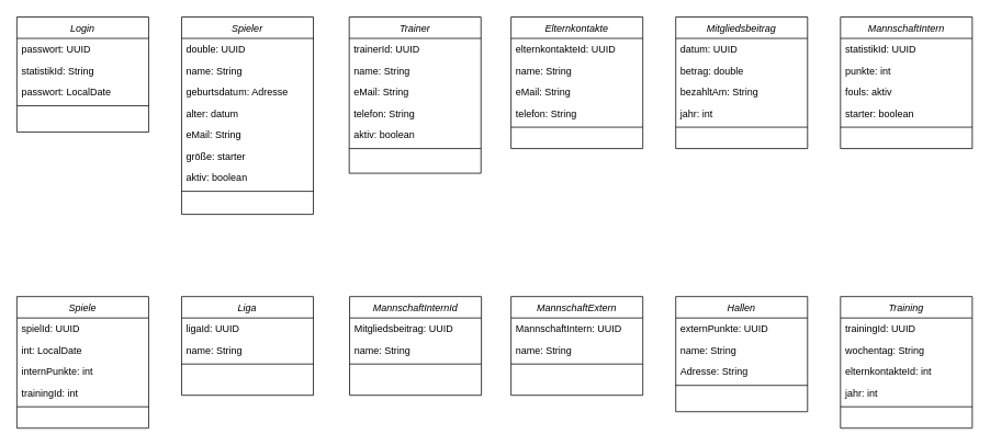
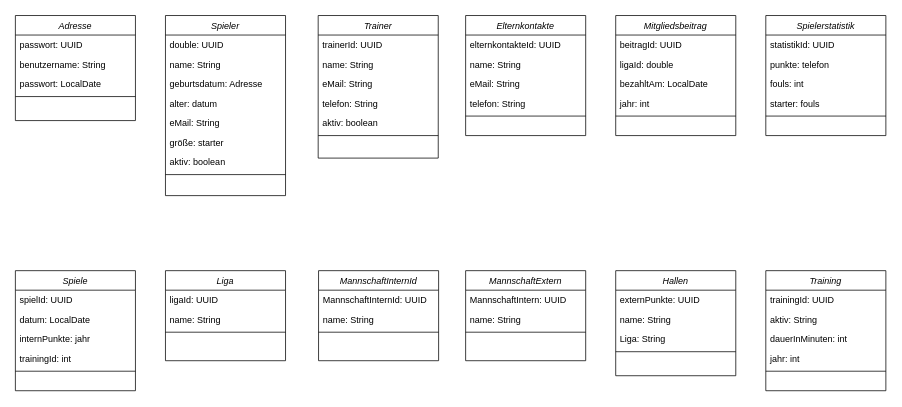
  <mxCell id="0" />
  <mxCell id="1" parent="0" />
  <mxCell id="2" value="Spieler" style="swimlane;fontStyle=2;align=center;verticalAlign=top;childLayout=stackLayout;horizontal=1;startSize=26;horizontalStack=0;resizeParent=1;resizeLast=0;collapsible=1;marginBottom=0;rounded=0;shadow=0;strokeWidth=1;" parent="1" vertex="1"><mxGeometry x="220" y="20" width="160" height="240" as="geometry"><mxRectangle x="230" y="140" width="160" height="26" as="alternateBounds" /></mxGeometry></mxCell>
  <mxCell id="3" value="double: UUID" style="text;align=left;verticalAlign=top;spacingLeft=4;spacingRight=4;overflow=hidden;rotatable=0;points=[[0,0.5],[1,0.5]];portConstraint=eastwest;" vertex="1" parent="2"><mxGeometry y="26" width="160" height="26" as="geometry" /></mxCell>
  <mxCell id="4" value="name: String" style="text;align=left;verticalAlign=top;spacingLeft=4;spacingRight=4;overflow=hidden;rotatable=0;points=[[0,0.5],[1,0.5]];portConstraint=eastwest;" parent="2" vertex="1"><mxGeometry y="52" width="160" height="26" as="geometry" /></mxCell>
  <mxCell id="5" value="geburtsdatum: Adresse" style="text;align=left;verticalAlign=top;spacingLeft=4;spacingRight=4;overflow=hidden;rotatable=0;points=[[0,0.5],[1,0.5]];portConstraint=eastwest;rounded=0;shadow=0;html=0;" parent="2" vertex="1"><mxGeometry y="78" width="160" height="26" as="geometry" /></mxCell>
  <mxCell id="6" value="alter: datum" style="text;align=left;verticalAlign=top;spacingLeft=4;spacingRight=4;overflow=hidden;rotatable=0;points=[[0,0.5],[1,0.5]];portConstraint=eastwest;rounded=0;shadow=0;html=0;" parent="2" vertex="1"><mxGeometry y="104" width="160" height="26" as="geometry" /></mxCell>
  <mxCell id="7" value="eMail: String" style="text;align=left;verticalAlign=top;spacingLeft=4;spacingRight=4;overflow=hidden;rotatable=0;points=[[0,0.5],[1,0.5]];portConstraint=eastwest;" parent="2" vertex="1"><mxGeometry y="130" width="160" height="26" as="geometry" /></mxCell>
  <mxCell id="8" value="größe: starter" style="text;align=left;verticalAlign=top;spacingLeft=4;spacingRight=4;overflow=hidden;rotatable=0;points=[[0,0.5],[1,0.5]];portConstraint=eastwest;rounded=0;shadow=0;html=0;" vertex="1" parent="2"><mxGeometry y="156" width="160" height="26" as="geometry" /></mxCell>
  <mxCell id="9" value="aktiv: boolean" style="text;align=left;verticalAlign=top;spacingLeft=4;spacingRight=4;overflow=hidden;rotatable=0;points=[[0,0.5],[1,0.5]];portConstraint=eastwest;" vertex="1" parent="2"><mxGeometry y="182" width="160" height="26" as="geometry" /></mxCell>
  <mxCell id="10" value="" style="line;html=1;strokeWidth=1;align=left;verticalAlign=middle;spacingTop=-1;spacingLeft=3;spacingRight=3;rotatable=0;labelPosition=right;points=[];portConstraint=eastwest;" parent="2" vertex="1"><mxGeometry y="208" width="160" height="8" as="geometry" /></mxCell>
  <mxCell id="11" value="Trainer" style="swimlane;fontStyle=2;align=center;verticalAlign=top;childLayout=stackLayout;horizontal=1;startSize=26;horizontalStack=0;resizeParent=1;resizeLast=0;collapsible=1;marginBottom=0;rounded=0;shadow=0;strokeWidth=1;" vertex="1" parent="1"><mxGeometry x="423.5" y="20" width="160" height="190" as="geometry"><mxRectangle x="230" y="140" width="160" height="26" as="alternateBounds" /></mxGeometry></mxCell>
  <mxCell id="12" value="trainerId: UUID" style="text;align=left;verticalAlign=top;spacingLeft=4;spacingRight=4;overflow=hidden;rotatable=0;points=[[0,0.5],[1,0.5]];portConstraint=eastwest;" vertex="1" parent="11"><mxGeometry y="26" width="160" height="26" as="geometry" /></mxCell>
  <mxCell id="13" value="name: String" style="text;align=left;verticalAlign=top;spacingLeft=4;spacingRight=4;overflow=hidden;rotatable=0;points=[[0,0.5],[1,0.5]];portConstraint=eastwest;" vertex="1" parent="11"><mxGeometry y="52" width="160" height="26" as="geometry" /></mxCell>
  <mxCell id="14" value="eMail: String" style="text;align=left;verticalAlign=top;spacingLeft=4;spacingRight=4;overflow=hidden;rotatable=0;points=[[0,0.5],[1,0.5]];portConstraint=eastwest;" vertex="1" parent="11"><mxGeometry y="78" width="160" height="26" as="geometry" /></mxCell>
  <mxCell id="15" value="telefon: String" style="text;align=left;verticalAlign=top;spacingLeft=4;spacingRight=4;overflow=hidden;rotatable=0;points=[[0,0.5],[1,0.5]];portConstraint=eastwest;" vertex="1" parent="11"><mxGeometry y="104" width="160" height="26" as="geometry" /></mxCell>
  <mxCell id="16" value="aktiv: boolean" style="text;align=left;verticalAlign=top;spacingLeft=4;spacingRight=4;overflow=hidden;rotatable=0;points=[[0,0.5],[1,0.5]];portConstraint=eastwest;" vertex="1" parent="11"><mxGeometry y="130" width="160" height="26" as="geometry" /></mxCell>
  <mxCell id="17" value="" style="line;html=1;strokeWidth=1;align=left;verticalAlign=middle;spacingTop=-1;spacingLeft=3;spacingRight=3;rotatable=0;labelPosition=right;points=[];portConstraint=eastwest;" vertex="1" parent="11"><mxGeometry y="156" width="160" height="8" as="geometry" /></mxCell>
- <mxCell id="18" value="Login" style="swimlane;fontStyle=2;align=center;verticalAlign=top;childLayout=stackLayout;horizontal=1;startSize=26;horizontalStack=0;resizeParent=1;resizeLast=0;collapsible=1;marginBottom=0;rounded=0;shadow=0;strokeWidth=1;" vertex="1" parent="1"><mxGeometry x="20" y="20" width="160" height="140" as="geometry"><mxRectangle x="230" y="140" width="160" height="26" as="alternateBounds" /></mxGeometry></mxCell>
+ <mxCell id="18" value="Adresse" style="swimlane;fontStyle=2;align=center;verticalAlign=top;childLayout=stackLayout;horizontal=1;startSize=26;horizontalStack=0;resizeParent=1;resizeLast=0;collapsible=1;marginBottom=0;rounded=0;shadow=0;strokeWidth=1;" vertex="1" parent="1"><mxGeometry x="20" y="20" width="160" height="140" as="geometry"><mxRectangle x="230" y="140" width="160" height="26" as="alternateBounds" /></mxGeometry></mxCell>
  <mxCell id="19" value="passwort: UUID" style="text;align=left;verticalAlign=top;spacingLeft=4;spacingRight=4;overflow=hidden;rotatable=0;points=[[0,0.5],[1,0.5]];portConstraint=eastwest;" vertex="1" parent="18"><mxGeometry y="26" width="160" height="26" as="geometry" /></mxCell>
- <mxCell id="20" value="statistikId: String" style="text;align=left;verticalAlign=top;spacingLeft=4;spacingRight=4;overflow=hidden;rotatable=0;points=[[0,0.5],[1,0.5]];portConstraint=eastwest;" vertex="1" parent="18"><mxGeometry y="52" width="160" height="26" as="geometry" /></mxCell>
+ <mxCell id="20" value="benutzername: String" style="text;align=left;verticalAlign=top;spacingLeft=4;spacingRight=4;overflow=hidden;rotatable=0;points=[[0,0.5],[1,0.5]];portConstraint=eastwest;" vertex="1" parent="18"><mxGeometry y="52" width="160" height="26" as="geometry" /></mxCell>
  <mxCell id="21" value="passwort: LocalDate" style="text;align=left;verticalAlign=top;spacingLeft=4;spacingRight=4;overflow=hidden;rotatable=0;points=[[0,0.5],[1,0.5]];portConstraint=eastwest;" vertex="1" parent="18"><mxGeometry y="78" width="160" height="26" as="geometry" /></mxCell>
  <mxCell id="22" value="" style="line;html=1;strokeWidth=1;align=left;verticalAlign=middle;spacingTop=-1;spacingLeft=3;spacingRight=3;rotatable=0;labelPosition=right;points=[];portConstraint=eastwest;" vertex="1" parent="18"><mxGeometry y="104" width="160" height="8" as="geometry" /></mxCell>
  <mxCell id="23" value="Elternkontakte" style="swimlane;fontStyle=2;align=center;verticalAlign=top;childLayout=stackLayout;horizontal=1;startSize=26;horizontalStack=0;resizeParent=1;resizeLast=0;collapsible=1;marginBottom=0;rounded=0;shadow=0;strokeWidth=1;" vertex="1" parent="1"><mxGeometry x="620" y="20" width="160" height="160" as="geometry"><mxRectangle x="230" y="140" width="160" height="26" as="alternateBounds" /></mxGeometry></mxCell>
  <mxCell id="24" value="elternkontakteId: UUID" style="text;align=left;verticalAlign=top;spacingLeft=4;spacingRight=4;overflow=hidden;rotatable=0;points=[[0,0.5],[1,0.5]];portConstraint=eastwest;" vertex="1" parent="23"><mxGeometry y="26" width="160" height="26" as="geometry" /></mxCell>
  <mxCell id="25" value="name: String" style="text;align=left;verticalAlign=top;spacingLeft=4;spacingRight=4;overflow=hidden;rotatable=0;points=[[0,0.5],[1,0.5]];portConstraint=eastwest;" vertex="1" parent="23"><mxGeometry y="52" width="160" height="26" as="geometry" /></mxCell>
  <mxCell id="26" value="eMail: String" style="text;align=left;verticalAlign=top;spacingLeft=4;spacingRight=4;overflow=hidden;rotatable=0;points=[[0,0.5],[1,0.5]];portConstraint=eastwest;" vertex="1" parent="23"><mxGeometry y="78" width="160" height="26" as="geometry" /></mxCell>
  <mxCell id="27" value="telefon: String" style="text;align=left;verticalAlign=top;spacingLeft=4;spacingRight=4;overflow=hidden;rotatable=0;points=[[0,0.5],[1,0.5]];portConstraint=eastwest;" vertex="1" parent="23"><mxGeometry y="104" width="160" height="26" as="geometry" /></mxCell>
  <mxCell id="28" value="" style="line;html=1;strokeWidth=1;align=left;verticalAlign=middle;spacingTop=-1;spacingLeft=3;spacingRight=3;rotatable=0;labelPosition=right;points=[];portConstraint=eastwest;" vertex="1" parent="23"><mxGeometry y="130" width="160" height="8" as="geometry" /></mxCell>
  <mxCell id="29" value="Mitgliedsbeitrag" style="swimlane;fontStyle=2;align=center;verticalAlign=top;childLayout=stackLayout;horizontal=1;startSize=26;horizontalStack=0;resizeParent=1;resizeLast=0;collapsible=1;marginBottom=0;rounded=0;shadow=0;strokeWidth=1;" vertex="1" parent="1"><mxGeometry x="820" y="20" width="160" height="160" as="geometry"><mxRectangle x="230" y="140" width="160" height="26" as="alternateBounds" /></mxGeometry></mxCell>
- <mxCell id="30" value="datum: UUID" style="text;align=left;verticalAlign=top;spacingLeft=4;spacingRight=4;overflow=hidden;rotatable=0;points=[[0,0.5],[1,0.5]];portConstraint=eastwest;" vertex="1" parent="29"><mxGeometry y="26" width="160" height="26" as="geometry" /></mxCell>
- <mxCell id="31" value="betrag: double" style="text;align=left;verticalAlign=top;spacingLeft=4;spacingRight=4;overflow=hidden;rotatable=0;points=[[0,0.5],[1,0.5]];portConstraint=eastwest;" vertex="1" parent="29"><mxGeometry y="52" width="160" height="26" as="geometry" /></mxCell>
- <mxCell id="32" value="bezahltAm: String" style="text;align=left;verticalAlign=top;spacingLeft=4;spacingRight=4;overflow=hidden;rotatable=0;points=[[0,0.5],[1,0.5]];portConstraint=eastwest;" vertex="1" parent="29"><mxGeometry y="78" width="160" height="26" as="geometry" /></mxCell>
+ <mxCell id="30" value="beitragId: UUID" style="text;align=left;verticalAlign=top;spacingLeft=4;spacingRight=4;overflow=hidden;rotatable=0;points=[[0,0.5],[1,0.5]];portConstraint=eastwest;" vertex="1" parent="29"><mxGeometry y="26" width="160" height="26" as="geometry" /></mxCell>
+ <mxCell id="31" value="ligaId: double" style="text;align=left;verticalAlign=top;spacingLeft=4;spacingRight=4;overflow=hidden;rotatable=0;points=[[0,0.5],[1,0.5]];portConstraint=eastwest;" vertex="1" parent="29"><mxGeometry y="52" width="160" height="26" as="geometry" /></mxCell>
+ <mxCell id="32" value="bezahltAm: LocalDate" style="text;align=left;verticalAlign=top;spacingLeft=4;spacingRight=4;overflow=hidden;rotatable=0;points=[[0,0.5],[1,0.5]];portConstraint=eastwest;" vertex="1" parent="29"><mxGeometry y="78" width="160" height="26" as="geometry" /></mxCell>
  <mxCell id="33" value="jahr: int" style="text;align=left;verticalAlign=top;spacingLeft=4;spacingRight=4;overflow=hidden;rotatable=0;points=[[0,0.5],[1,0.5]];portConstraint=eastwest;" vertex="1" parent="29"><mxGeometry y="104" width="160" height="26" as="geometry" /></mxCell>
  <mxCell id="34" value="" style="line;html=1;strokeWidth=1;align=left;verticalAlign=middle;spacingTop=-1;spacingLeft=3;spacingRight=3;rotatable=0;labelPosition=right;points=[];portConstraint=eastwest;" vertex="1" parent="29"><mxGeometry y="130" width="160" height="8" as="geometry" /></mxCell>
- <mxCell id="35" value="MannschaftIntern" style="swimlane;fontStyle=2;align=center;verticalAlign=top;childLayout=stackLayout;horizontal=1;startSize=26;horizontalStack=0;resizeParent=1;resizeLast=0;collapsible=1;marginBottom=0;rounded=0;shadow=0;strokeWidth=1;" vertex="1" parent="1"><mxGeometry x="1020" y="20" width="160" height="160" as="geometry"><mxRectangle x="230" y="140" width="160" height="26" as="alternateBounds" /></mxGeometry></mxCell>
+ <mxCell id="35" value="Spielerstatistik" style="swimlane;fontStyle=2;align=center;verticalAlign=top;childLayout=stackLayout;horizontal=1;startSize=26;horizontalStack=0;resizeParent=1;resizeLast=0;collapsible=1;marginBottom=0;rounded=0;shadow=0;strokeWidth=1;" vertex="1" parent="1"><mxGeometry x="1020" y="20" width="160" height="160" as="geometry"><mxRectangle x="230" y="140" width="160" height="26" as="alternateBounds" /></mxGeometry></mxCell>
  <mxCell id="36" value="statistikId: UUID" style="text;align=left;verticalAlign=top;spacingLeft=4;spacingRight=4;overflow=hidden;rotatable=0;points=[[0,0.5],[1,0.5]];portConstraint=eastwest;" vertex="1" parent="35"><mxGeometry y="26" width="160" height="26" as="geometry" /></mxCell>
- <mxCell id="37" value="punkte: int" style="text;align=left;verticalAlign=top;spacingLeft=4;spacingRight=4;overflow=hidden;rotatable=0;points=[[0,0.5],[1,0.5]];portConstraint=eastwest;" vertex="1" parent="35"><mxGeometry y="52" width="160" height="26" as="geometry" /></mxCell>
- <mxCell id="38" value="fouls: aktiv" style="text;align=left;verticalAlign=top;spacingLeft=4;spacingRight=4;overflow=hidden;rotatable=0;points=[[0,0.5],[1,0.5]];portConstraint=eastwest;" vertex="1" parent="35"><mxGeometry y="78" width="160" height="26" as="geometry" /></mxCell>
- <mxCell id="39" value="starter: boolean" style="text;align=left;verticalAlign=top;spacingLeft=4;spacingRight=4;overflow=hidden;rotatable=0;points=[[0,0.5],[1,0.5]];portConstraint=eastwest;" vertex="1" parent="35"><mxGeometry y="104" width="160" height="26" as="geometry" /></mxCell>
+ <mxCell id="37" value="punkte: telefon" style="text;align=left;verticalAlign=top;spacingLeft=4;spacingRight=4;overflow=hidden;rotatable=0;points=[[0,0.5],[1,0.5]];portConstraint=eastwest;" vertex="1" parent="35"><mxGeometry y="52" width="160" height="26" as="geometry" /></mxCell>
+ <mxCell id="38" value="fouls: int" style="text;align=left;verticalAlign=top;spacingLeft=4;spacingRight=4;overflow=hidden;rotatable=0;points=[[0,0.5],[1,0.5]];portConstraint=eastwest;" vertex="1" parent="35"><mxGeometry y="78" width="160" height="26" as="geometry" /></mxCell>
+ <mxCell id="39" value="starter: fouls" style="text;align=left;verticalAlign=top;spacingLeft=4;spacingRight=4;overflow=hidden;rotatable=0;points=[[0,0.5],[1,0.5]];portConstraint=eastwest;" vertex="1" parent="35"><mxGeometry y="104" width="160" height="26" as="geometry" /></mxCell>
  <mxCell id="40" value="" style="line;html=1;strokeWidth=1;align=left;verticalAlign=middle;spacingTop=-1;spacingLeft=3;spacingRight=3;rotatable=0;labelPosition=right;points=[];portConstraint=eastwest;" vertex="1" parent="35"><mxGeometry y="130" width="160" height="8" as="geometry" /></mxCell>
  <mxCell id="41" value="Spiele" style="swimlane;fontStyle=2;align=center;verticalAlign=top;childLayout=stackLayout;horizontal=1;startSize=26;horizontalStack=0;resizeParent=1;resizeLast=0;collapsible=1;marginBottom=0;rounded=0;shadow=0;strokeWidth=1;" vertex="1" parent="1"><mxGeometry x="20" y="360" width="160" height="160" as="geometry"><mxRectangle x="230" y="140" width="160" height="26" as="alternateBounds" /></mxGeometry></mxCell>
  <mxCell id="42" value="spielId: UUID" style="text;align=left;verticalAlign=top;spacingLeft=4;spacingRight=4;overflow=hidden;rotatable=0;points=[[0,0.5],[1,0.5]];portConstraint=eastwest;" vertex="1" parent="41"><mxGeometry y="26" width="160" height="26" as="geometry" /></mxCell>
- <mxCell id="43" value="int: LocalDate" style="text;align=left;verticalAlign=top;spacingLeft=4;spacingRight=4;overflow=hidden;rotatable=0;points=[[0,0.5],[1,0.5]];portConstraint=eastwest;" vertex="1" parent="41"><mxGeometry y="52" width="160" height="26" as="geometry" /></mxCell>
- <mxCell id="44" value="internPunkte: int" style="text;align=left;verticalAlign=top;spacingLeft=4;spacingRight=4;overflow=hidden;rotatable=0;points=[[0,0.5],[1,0.5]];portConstraint=eastwest;" vertex="1" parent="41"><mxGeometry y="78" width="160" height="26" as="geometry" /></mxCell>
+ <mxCell id="43" value="datum: LocalDate" style="text;align=left;verticalAlign=top;spacingLeft=4;spacingRight=4;overflow=hidden;rotatable=0;points=[[0,0.5],[1,0.5]];portConstraint=eastwest;" vertex="1" parent="41"><mxGeometry y="52" width="160" height="26" as="geometry" /></mxCell>
+ <mxCell id="44" value="internPunkte: jahr" style="text;align=left;verticalAlign=top;spacingLeft=4;spacingRight=4;overflow=hidden;rotatable=0;points=[[0,0.5],[1,0.5]];portConstraint=eastwest;" vertex="1" parent="41"><mxGeometry y="78" width="160" height="26" as="geometry" /></mxCell>
  <mxCell id="45" value="trainingId: int" style="text;align=left;verticalAlign=top;spacingLeft=4;spacingRight=4;overflow=hidden;rotatable=0;points=[[0,0.5],[1,0.5]];portConstraint=eastwest;" vertex="1" parent="41"><mxGeometry y="104" width="160" height="26" as="geometry" /></mxCell>
  <mxCell id="46" value="" style="line;html=1;strokeWidth=1;align=left;verticalAlign=middle;spacingTop=-1;spacingLeft=3;spacingRight=3;rotatable=0;labelPosition=right;points=[];portConstraint=eastwest;" vertex="1" parent="41"><mxGeometry y="130" width="160" height="8" as="geometry" /></mxCell>
  <mxCell id="47" value="Liga" style="swimlane;fontStyle=2;align=center;verticalAlign=top;childLayout=stackLayout;horizontal=1;startSize=26;horizontalStack=0;resizeParent=1;resizeLast=0;collapsible=1;marginBottom=0;rounded=0;shadow=0;strokeWidth=1;" vertex="1" parent="1"><mxGeometry x="220" y="360" width="160" height="120" as="geometry"><mxRectangle x="230" y="140" width="160" height="26" as="alternateBounds" /></mxGeometry></mxCell>
  <mxCell id="48" value="ligaId: UUID" style="text;align=left;verticalAlign=top;spacingLeft=4;spacingRight=4;overflow=hidden;rotatable=0;points=[[0,0.5],[1,0.5]];portConstraint=eastwest;" vertex="1" parent="47"><mxGeometry y="26" width="160" height="26" as="geometry" /></mxCell>
  <mxCell id="49" value="name: String" style="text;align=left;verticalAlign=top;spacingLeft=4;spacingRight=4;overflow=hidden;rotatable=0;points=[[0,0.5],[1,0.5]];portConstraint=eastwest;" vertex="1" parent="47"><mxGeometry y="52" width="160" height="26" as="geometry" /></mxCell>
  <mxCell id="50" value="" style="line;html=1;strokeWidth=1;align=left;verticalAlign=middle;spacingTop=-1;spacingLeft=3;spacingRight=3;rotatable=0;labelPosition=right;points=[];portConstraint=eastwest;" vertex="1" parent="47"><mxGeometry y="78" width="160" height="8" as="geometry" /></mxCell>
  <mxCell id="51" value="MannschaftInternId" style="swimlane;fontStyle=2;align=center;verticalAlign=top;childLayout=stackLayout;horizontal=1;startSize=26;horizontalStack=0;resizeParent=1;resizeLast=0;collapsible=1;marginBottom=0;rounded=0;shadow=0;strokeWidth=1;" vertex="1" parent="1"><mxGeometry x="424" y="360" width="160" height="120" as="geometry"><mxRectangle x="230" y="140" width="160" height="26" as="alternateBounds" /></mxGeometry></mxCell>
- <mxCell id="52" value="Mitgliedsbeitrag: UUID" style="text;align=left;verticalAlign=top;spacingLeft=4;spacingRight=4;overflow=hidden;rotatable=0;points=[[0,0.5],[1,0.5]];portConstraint=eastwest;" vertex="1" parent="51"><mxGeometry y="26" width="160" height="26" as="geometry" /></mxCell>
+ <mxCell id="52" value="MannschaftInternId: UUID" style="text;align=left;verticalAlign=top;spacingLeft=4;spacingRight=4;overflow=hidden;rotatable=0;points=[[0,0.5],[1,0.5]];portConstraint=eastwest;" vertex="1" parent="51"><mxGeometry y="26" width="160" height="26" as="geometry" /></mxCell>
  <mxCell id="53" value="name: String" style="text;align=left;verticalAlign=top;spacingLeft=4;spacingRight=4;overflow=hidden;rotatable=0;points=[[0,0.5],[1,0.5]];portConstraint=eastwest;" vertex="1" parent="51"><mxGeometry y="52" width="160" height="26" as="geometry" /></mxCell>
  <mxCell id="54" value="" style="line;html=1;strokeWidth=1;align=left;verticalAlign=middle;spacingTop=-1;spacingLeft=3;spacingRight=3;rotatable=0;labelPosition=right;points=[];portConstraint=eastwest;" vertex="1" parent="51"><mxGeometry y="78" width="160" height="8" as="geometry" /></mxCell>
  <mxCell id="55" value="MannschaftExtern" style="swimlane;fontStyle=2;align=center;verticalAlign=top;childLayout=stackLayout;horizontal=1;startSize=26;horizontalStack=0;resizeParent=1;resizeLast=0;collapsible=1;marginBottom=0;rounded=0;shadow=0;strokeWidth=1;" vertex="1" parent="1"><mxGeometry x="620" y="360" width="160" height="120" as="geometry"><mxRectangle x="230" y="140" width="160" height="26" as="alternateBounds" /></mxGeometry></mxCell>
  <mxCell id="56" value="MannschaftIntern: UUID" style="text;align=left;verticalAlign=top;spacingLeft=4;spacingRight=4;overflow=hidden;rotatable=0;points=[[0,0.5],[1,0.5]];portConstraint=eastwest;" vertex="1" parent="55"><mxGeometry y="26" width="160" height="26" as="geometry" /></mxCell>
  <mxCell id="57" value="name: String" style="text;align=left;verticalAlign=top;spacingLeft=4;spacingRight=4;overflow=hidden;rotatable=0;points=[[0,0.5],[1,0.5]];portConstraint=eastwest;" vertex="1" parent="55"><mxGeometry y="52" width="160" height="26" as="geometry" /></mxCell>
  <mxCell id="58" value="" style="line;html=1;strokeWidth=1;align=left;verticalAlign=middle;spacingTop=-1;spacingLeft=3;spacingRight=3;rotatable=0;labelPosition=right;points=[];portConstraint=eastwest;" vertex="1" parent="55"><mxGeometry y="78" width="160" height="8" as="geometry" /></mxCell>
  <mxCell id="59" value="Hallen" style="swimlane;fontStyle=2;align=center;verticalAlign=top;childLayout=stackLayout;horizontal=1;startSize=26;horizontalStack=0;resizeParent=1;resizeLast=0;collapsible=1;marginBottom=0;rounded=0;shadow=0;strokeWidth=1;" vertex="1" parent="1"><mxGeometry x="820" y="360" width="160" height="140" as="geometry"><mxRectangle x="230" y="140" width="160" height="26" as="alternateBounds" /></mxGeometry></mxCell>
  <mxCell id="60" value="externPunkte: UUID" style="text;align=left;verticalAlign=top;spacingLeft=4;spacingRight=4;overflow=hidden;rotatable=0;points=[[0,0.5],[1,0.5]];portConstraint=eastwest;" vertex="1" parent="59"><mxGeometry y="26" width="160" height="26" as="geometry" /></mxCell>
  <mxCell id="61" value="name: String" style="text;align=left;verticalAlign=top;spacingLeft=4;spacingRight=4;overflow=hidden;rotatable=0;points=[[0,0.5],[1,0.5]];portConstraint=eastwest;" vertex="1" parent="59"><mxGeometry y="52" width="160" height="26" as="geometry" /></mxCell>
- <mxCell id="62" value="Adresse: String" style="text;align=left;verticalAlign=top;spacingLeft=4;spacingRight=4;overflow=hidden;rotatable=0;points=[[0,0.5],[1,0.5]];portConstraint=eastwest;" vertex="1" parent="59"><mxGeometry y="78" width="160" height="26" as="geometry" /></mxCell>
+ <mxCell id="62" value="Liga: String" style="text;align=left;verticalAlign=top;spacingLeft=4;spacingRight=4;overflow=hidden;rotatable=0;points=[[0,0.5],[1,0.5]];portConstraint=eastwest;" vertex="1" parent="59"><mxGeometry y="78" width="160" height="26" as="geometry" /></mxCell>
  <mxCell id="63" value="" style="line;html=1;strokeWidth=1;align=left;verticalAlign=middle;spacingTop=-1;spacingLeft=3;spacingRight=3;rotatable=0;labelPosition=right;points=[];portConstraint=eastwest;" vertex="1" parent="59"><mxGeometry y="104" width="160" height="8" as="geometry" /></mxCell>
  <mxCell id="64" value="Training" style="swimlane;fontStyle=2;align=center;verticalAlign=top;childLayout=stackLayout;horizontal=1;startSize=26;horizontalStack=0;resizeParent=1;resizeLast=0;collapsible=1;marginBottom=0;rounded=0;shadow=0;strokeWidth=1;" vertex="1" parent="1"><mxGeometry x="1020" y="360" width="160" height="160" as="geometry"><mxRectangle x="230" y="140" width="160" height="26" as="alternateBounds" /></mxGeometry></mxCell>
  <mxCell id="65" value="trainingId: UUID" style="text;align=left;verticalAlign=top;spacingLeft=4;spacingRight=4;overflow=hidden;rotatable=0;points=[[0,0.5],[1,0.5]];portConstraint=eastwest;" vertex="1" parent="64"><mxGeometry y="26" width="160" height="26" as="geometry" /></mxCell>
- <mxCell id="66" value="wochentag: String" style="text;align=left;verticalAlign=top;spacingLeft=4;spacingRight=4;overflow=hidden;rotatable=0;points=[[0,0.5],[1,0.5]];portConstraint=eastwest;" vertex="1" parent="64"><mxGeometry y="52" width="160" height="26" as="geometry" /></mxCell>
- <mxCell id="67" value="elternkontakteId: int" style="text;align=left;verticalAlign=top;spacingLeft=4;spacingRight=4;overflow=hidden;rotatable=0;points=[[0,0.5],[1,0.5]];portConstraint=eastwest;" vertex="1" parent="64"><mxGeometry y="78" width="160" height="26" as="geometry" /></mxCell>
+ <mxCell id="66" value="aktiv: String" style="text;align=left;verticalAlign=top;spacingLeft=4;spacingRight=4;overflow=hidden;rotatable=0;points=[[0,0.5],[1,0.5]];portConstraint=eastwest;" vertex="1" parent="64"><mxGeometry y="52" width="160" height="26" as="geometry" /></mxCell>
+ <mxCell id="67" value="dauerInMinuten: int" style="text;align=left;verticalAlign=top;spacingLeft=4;spacingRight=4;overflow=hidden;rotatable=0;points=[[0,0.5],[1,0.5]];portConstraint=eastwest;" vertex="1" parent="64"><mxGeometry y="78" width="160" height="26" as="geometry" /></mxCell>
  <mxCell id="68" value="jahr: int" style="text;align=left;verticalAlign=top;spacingLeft=4;spacingRight=4;overflow=hidden;rotatable=0;points=[[0,0.5],[1,0.5]];portConstraint=eastwest;" vertex="1" parent="64"><mxGeometry y="104" width="160" height="26" as="geometry" /></mxCell>
  <mxCell id="69" value="" style="line;html=1;strokeWidth=1;align=left;verticalAlign=middle;spacingTop=-1;spacingLeft=3;spacingRight=3;rotatable=0;labelPosition=right;points=[];portConstraint=eastwest;" vertex="1" parent="64"><mxGeometry y="130" width="160" height="8" as="geometry" /></mxCell>
